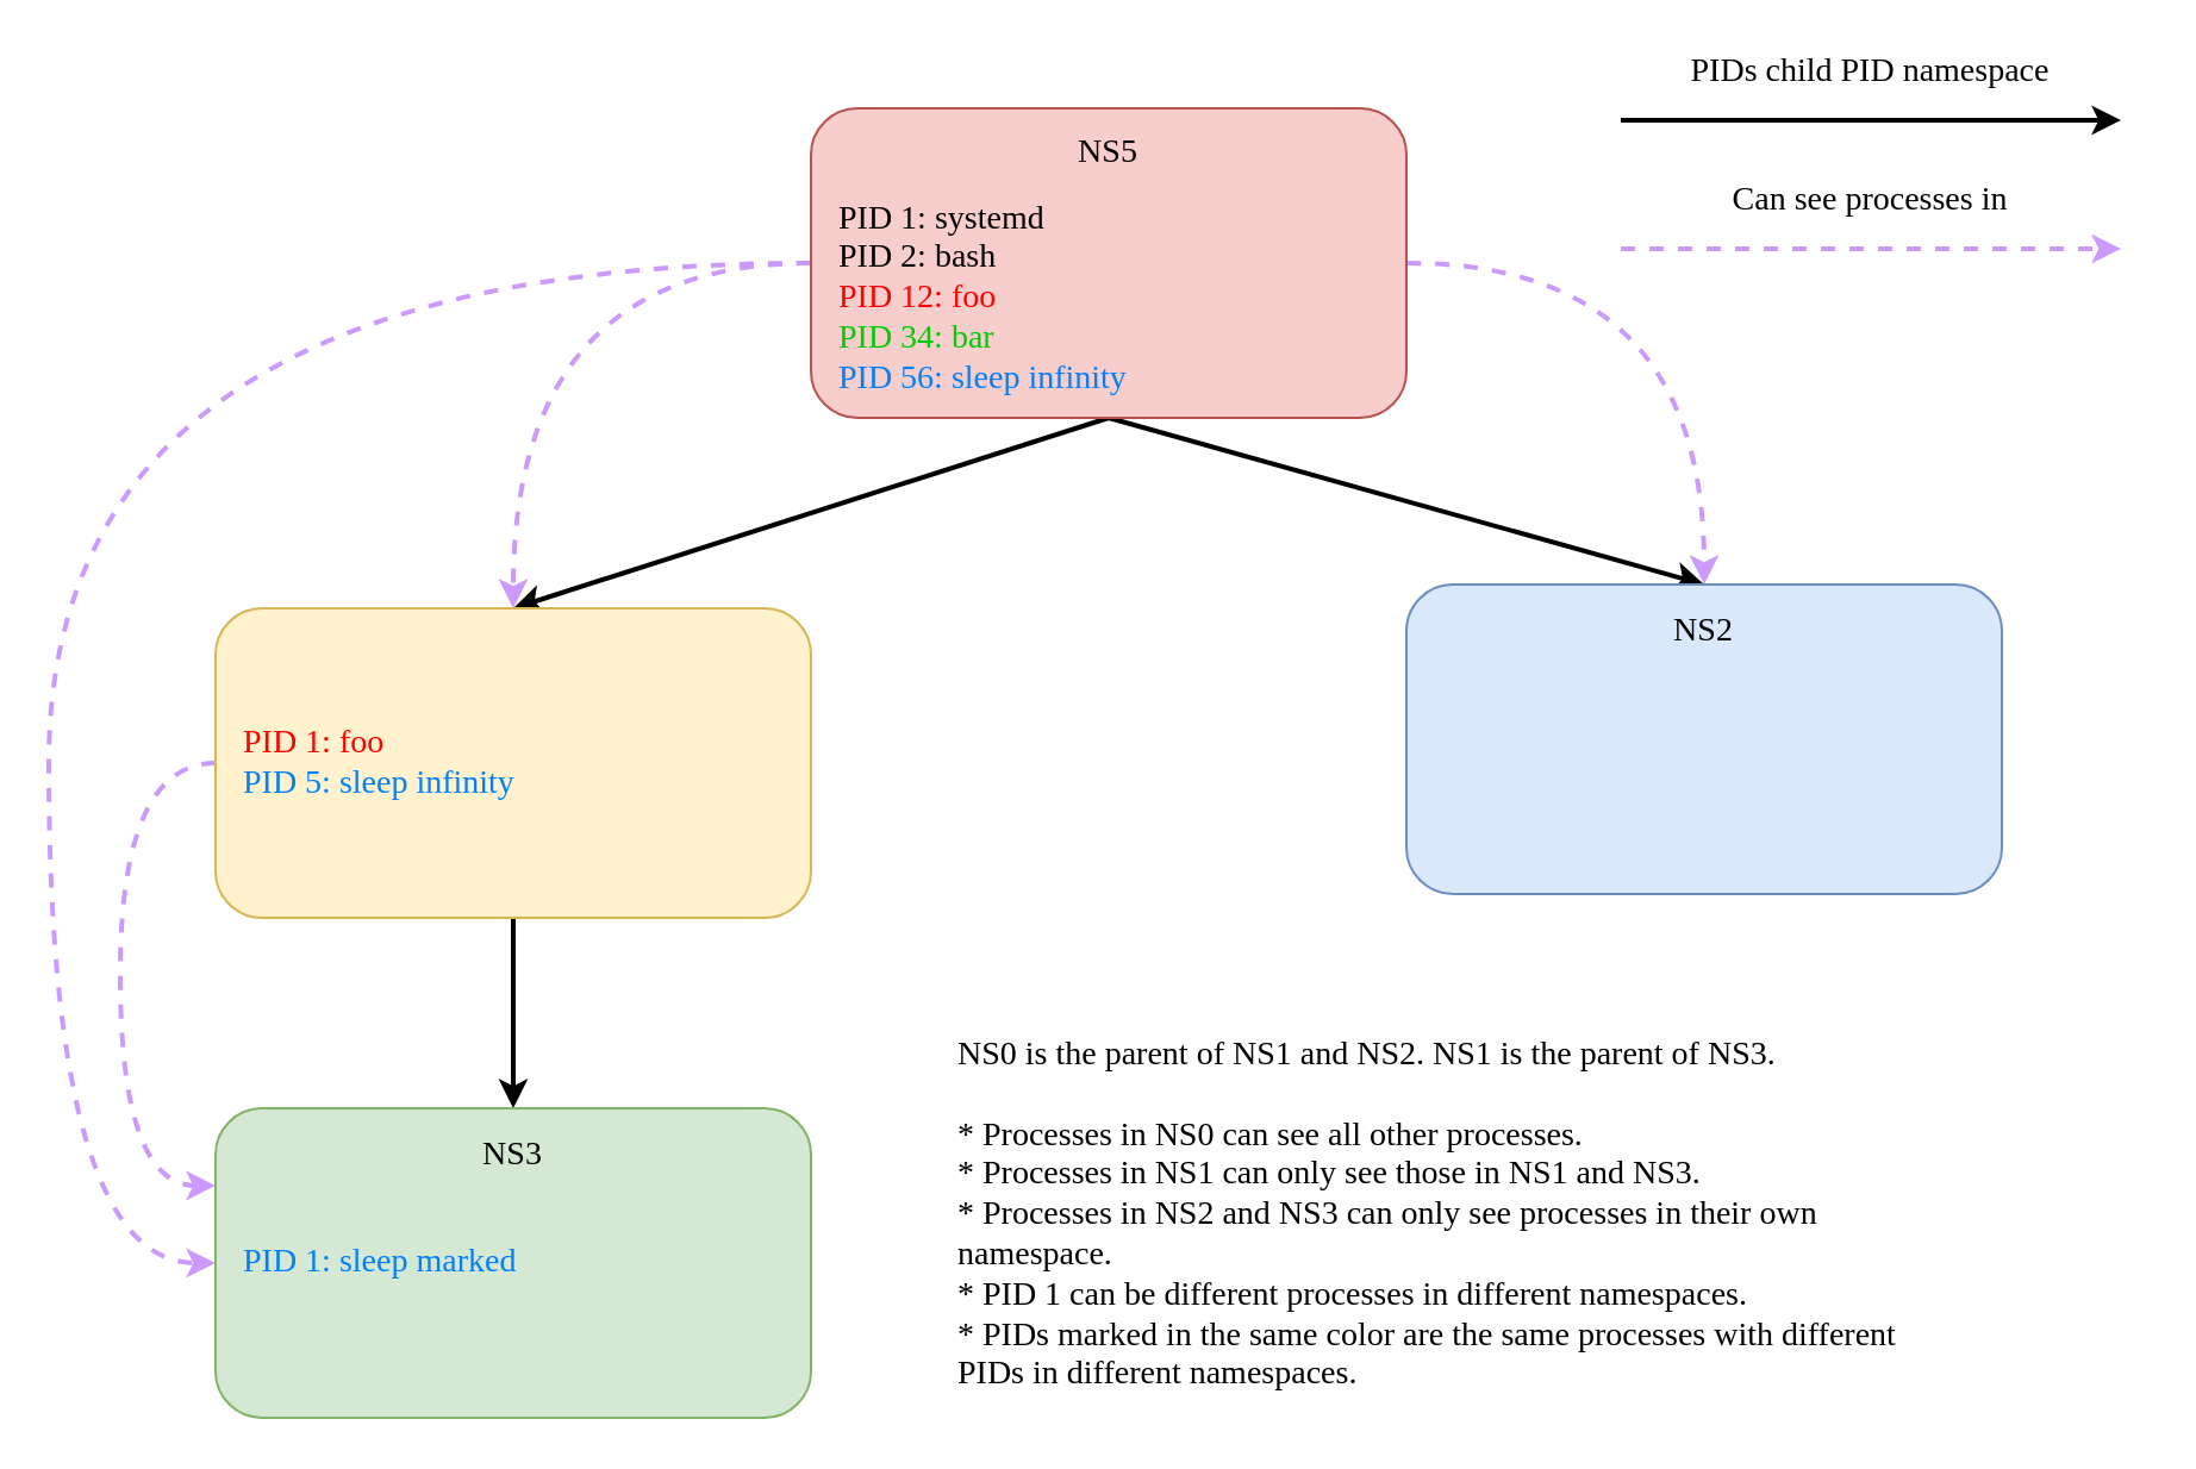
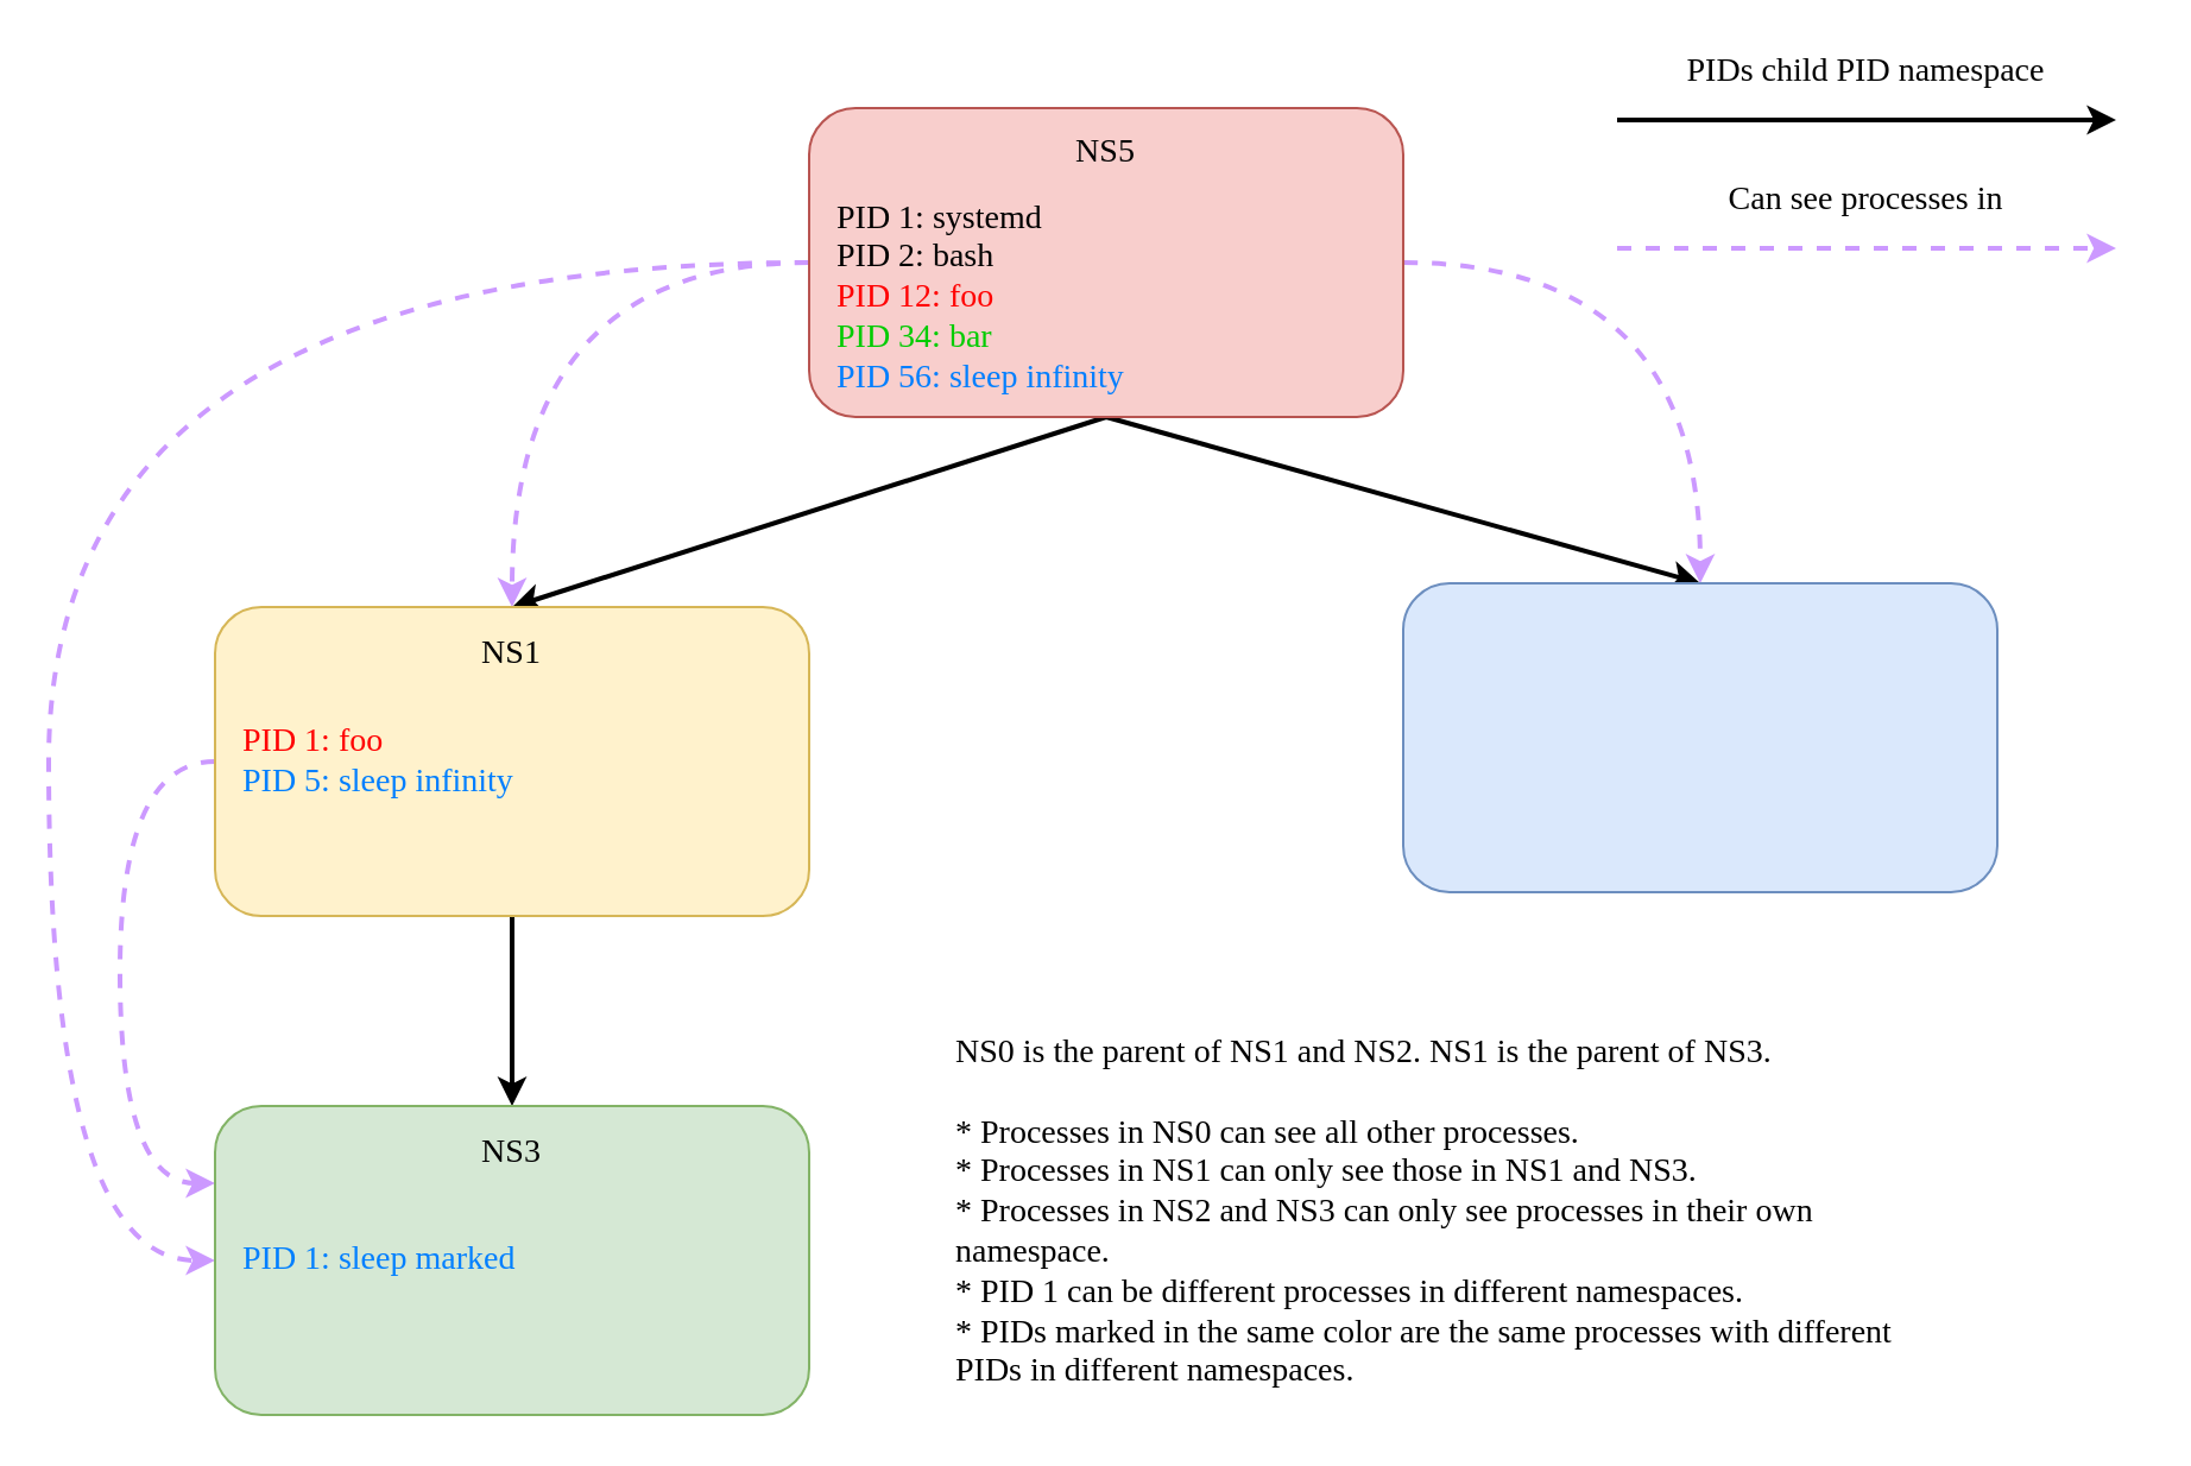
  <mxCell id="0" />
  <mxCell id="1" parent="0" />
  <mxCell id="2" style="rounded=0;orthogonalLoop=1;jettySize=auto;html=1;exitX=0.5;exitY=1;exitDx=0;exitDy=0;strokeWidth=2;entryX=0.5;entryY=0;entryDx=0;entryDy=0;" edge="1" parent="1" source="7" target="10"><mxGeometry relative="1" as="geometry" /></mxCell>
  <mxCell id="3" style="edgeStyle=none;rounded=0;orthogonalLoop=1;jettySize=auto;html=1;exitX=0.5;exitY=1;exitDx=0;exitDy=0;entryX=0.5;entryY=0;entryDx=0;entryDy=0;strokeWidth=2;" edge="1" parent="1" source="7" target="11"><mxGeometry relative="1" as="geometry" /></mxCell>
  <mxCell id="4" style="edgeStyle=orthogonalEdgeStyle;rounded=0;orthogonalLoop=1;jettySize=auto;html=1;exitX=0;exitY=0.5;exitDx=0;exitDy=0;entryX=0.5;entryY=0;entryDx=0;entryDy=0;strokeWidth=2;curved=1;dashed=1;strokeColor=#CC99FF;" edge="1" parent="1" source="7" target="10"><mxGeometry relative="1" as="geometry" /></mxCell>
  <mxCell id="5" style="edgeStyle=orthogonalEdgeStyle;rounded=0;orthogonalLoop=1;jettySize=auto;html=1;exitX=0;exitY=0.5;exitDx=0;exitDy=0;entryX=0;entryY=0.5;entryDx=0;entryDy=0;strokeColor=#CC99FF;strokeWidth=2;curved=1;dashed=1;" edge="1" parent="1" source="7" target="12"><mxGeometry relative="1" as="geometry"><Array as="points"><mxPoint x="20" y="110" /><mxPoint x="20" y="530" /></Array></mxGeometry></mxCell>
  <mxCell id="6" style="edgeStyle=orthogonalEdgeStyle;curved=1;rounded=0;orthogonalLoop=1;jettySize=auto;html=1;exitX=1;exitY=0.5;exitDx=0;exitDy=0;entryX=0.5;entryY=0;entryDx=0;entryDy=0;dashed=1;strokeColor=#CC99FF;strokeWidth=2;" edge="1" parent="1" source="7" target="11"><mxGeometry relative="1" as="geometry" /></mxCell>
  <mxCell id="7" value="&lt;font style=&quot;font-size: 20px&quot; face=&quot;Comic Sans MS&quot;&gt;&lt;br&gt;&lt;br&gt;&lt;/font&gt;" style="rounded=1;whiteSpace=wrap;html=1;fillColor=#f8cecc;strokeColor=#b85450;" vertex="1" parent="1"><mxGeometry x="340" y="45" width="250" height="130" as="geometry" /></mxCell>
  <mxCell id="8" style="edgeStyle=none;rounded=0;orthogonalLoop=1;jettySize=auto;html=1;exitX=0.5;exitY=1;exitDx=0;exitDy=0;strokeWidth=2;" edge="1" parent="1" source="10" target="12"><mxGeometry relative="1" as="geometry" /></mxCell>
  <mxCell id="9" style="edgeStyle=orthogonalEdgeStyle;curved=1;rounded=0;orthogonalLoop=1;jettySize=auto;html=1;exitX=0;exitY=0.5;exitDx=0;exitDy=0;entryX=0;entryY=0.25;entryDx=0;entryDy=0;dashed=1;strokeColor=#CC99FF;strokeWidth=2;" edge="1" parent="1" source="10" target="12"><mxGeometry relative="1" as="geometry"><Array as="points"><mxPoint x="50" y="320" /><mxPoint x="50" y="498" /></Array></mxGeometry></mxCell>
  <mxCell id="10" value="&lt;font style=&quot;font-size: 20px&quot; face=&quot;Comic Sans MS&quot;&gt;&lt;br&gt;&lt;br&gt;&lt;/font&gt;" style="rounded=1;whiteSpace=wrap;html=1;fillColor=#fff2cc;strokeColor=#d6b656;" vertex="1" parent="1"><mxGeometry x="90" y="255" width="250" height="130" as="geometry" /></mxCell>
  <mxCell id="11" value="&lt;font style=&quot;font-size: 20px&quot; face=&quot;Comic Sans MS&quot;&gt;&lt;br&gt;&lt;br&gt;&lt;/font&gt;" style="rounded=1;whiteSpace=wrap;html=1;fillColor=#dae8fc;strokeColor=#6c8ebf;" vertex="1" parent="1"><mxGeometry x="590" y="245" width="250" height="130" as="geometry" /></mxCell>
  <mxCell id="12" value="&lt;font style=&quot;font-size: 20px&quot; face=&quot;Comic Sans MS&quot;&gt;&lt;br&gt;&lt;br&gt;&lt;/font&gt;" style="rounded=1;whiteSpace=wrap;html=1;fillColor=#d5e8d4;strokeColor=#82b366;" vertex="1" parent="1"><mxGeometry x="90" y="465" width="250" height="130" as="geometry" /></mxCell>
  <mxCell id="13" style="rounded=0;orthogonalLoop=1;jettySize=auto;html=1;strokeWidth=2;" edge="1" parent="1"><mxGeometry relative="1" as="geometry"><mxPoint x="680" y="50" as="sourcePoint" /><mxPoint x="890" y="50" as="targetPoint" /></mxGeometry></mxCell>
  <mxCell id="14" value="&lt;font face=&quot;Comic Sans MS&quot; style=&quot;font-size: 14px&quot;&gt;PIDs child PID namespace&lt;/font&gt;" style="text;html=1;strokeColor=none;fillColor=none;align=center;verticalAlign=middle;whiteSpace=wrap;rounded=0;" vertex="1" parent="1"><mxGeometry x="670" y="20" width="230" height="20" as="geometry" /></mxCell>
  <mxCell id="15" style="rounded=0;orthogonalLoop=1;jettySize=auto;html=1;strokeWidth=2;dashed=1;strokeColor=#CC99FF;" edge="1" parent="1"><mxGeometry relative="1" as="geometry"><mxPoint x="680" y="104" as="sourcePoint" /><mxPoint x="890" y="104" as="targetPoint" /></mxGeometry></mxCell>
  <mxCell id="16" value="&lt;font face=&quot;Comic Sans MS&quot; style=&quot;font-size: 14px&quot;&gt;Can see processes in&lt;/font&gt;" style="text;html=1;strokeColor=none;fillColor=none;align=center;verticalAlign=middle;whiteSpace=wrap;rounded=0;" vertex="1" parent="1"><mxGeometry x="670" y="74" width="230" height="20" as="geometry" /></mxCell>
  <mxCell id="17" value="&lt;font face=&quot;Comic Sans MS&quot; style=&quot;font-size: 14px&quot;&gt;NS5&lt;/font&gt;" style="text;html=1;strokeColor=none;fillColor=none;align=center;verticalAlign=middle;whiteSpace=wrap;rounded=0;" vertex="1" parent="1"><mxGeometry x="350" y="54" width="230" height="20" as="geometry" /></mxCell>
  <mxCell id="18" value="&lt;font face=&quot;Comic Sans MS&quot; style=&quot;font-size: 14px&quot;&gt;PID 1: systemd&lt;br&gt;PID 2: bash&lt;br&gt;&lt;font color=&quot;#ff0000&quot;&gt;PID 12: foo&lt;br&gt;&lt;/font&gt;&lt;font color=&quot;#00cc00&quot;&gt;PID 34: bar&lt;br&gt;&lt;/font&gt;&lt;font color=&quot;#007fff&quot;&gt;PID 56: sleep infinity&lt;/font&gt;&lt;br&gt;&lt;/font&gt;" style="text;html=1;strokeColor=none;fillColor=none;align=left;verticalAlign=middle;whiteSpace=wrap;rounded=0;" vertex="1" parent="1"><mxGeometry x="350" y="85" width="230" height="80" as="geometry" /></mxCell>
  <mxCell id="19" value="&lt;font face=&quot;Comic Sans MS&quot; style=&quot;font-size: 14px&quot;&gt;&lt;font color=&quot;#ff0000&quot;&gt;PID 1: foo&lt;br&gt;&lt;/font&gt;&lt;font color=&quot;#007fff&quot;&gt;PID 5: sleep infinity&lt;/font&gt;&lt;br&gt;&lt;/font&gt;" style="text;html=1;strokeColor=none;fillColor=none;align=left;verticalAlign=middle;whiteSpace=wrap;rounded=0;" vertex="1" parent="1"><mxGeometry x="100" y="300" width="230" height="40" as="geometry" /></mxCell>
- <mxCell id="21" value="&lt;font face=&quot;Comic Sans MS&quot; style=&quot;font-size: 14px&quot;&gt;NS2&lt;/font&gt;" style="text;html=1;strokeColor=none;fillColor=none;align=center;verticalAlign=middle;whiteSpace=wrap;rounded=0;" vertex="1" parent="1"><mxGeometry x="600" y="255" width="230" height="20" as="geometry" /></mxCell>
+ <mxCell id="20" value="&lt;font face=&quot;Comic Sans MS&quot; style=&quot;font-size: 14px&quot;&gt;NS1&lt;/font&gt;" style="text;html=1;strokeColor=none;fillColor=none;align=center;verticalAlign=middle;whiteSpace=wrap;rounded=0;" vertex="1" parent="1"><mxGeometry x="100" y="265" width="230" height="20" as="geometry" /></mxCell>
  <mxCell id="22" value="&lt;font face=&quot;Comic Sans MS&quot; style=&quot;font-size: 14px&quot;&gt;NS3&lt;/font&gt;" style="text;html=1;strokeColor=none;fillColor=none;align=center;verticalAlign=middle;whiteSpace=wrap;rounded=0;" vertex="1" parent="1"><mxGeometry x="100" y="475" width="230" height="20" as="geometry" /></mxCell>
  <mxCell id="23" value="&lt;font face=&quot;Comic Sans MS&quot; style=&quot;font-size: 14px&quot;&gt;&lt;font color=&quot;#007fff&quot;&gt;PID 1: sleep marked&lt;/font&gt;&lt;br&gt;&lt;/font&gt;" style="text;html=1;strokeColor=none;fillColor=none;align=left;verticalAlign=middle;whiteSpace=wrap;rounded=0;" vertex="1" parent="1"><mxGeometry x="100" y="510" width="230" height="40" as="geometry" /></mxCell>
  <mxCell id="24" value="&lt;font face=&quot;Comic Sans MS&quot; style=&quot;font-size: 14px&quot;&gt;NS0 is the parent of NS1 and NS2. NS1 is the parent of NS3.&lt;br&gt;&lt;br&gt;* Processes in NS0 can see all other processes.&lt;br&gt;* Processes in NS1 can only see those in NS1 and NS3.&lt;br&gt;* Processes in NS2 and NS3 can only see processes in their own namespace.&lt;br&gt;* PID 1 can be different processes in different namespaces.&lt;br&gt;* PIDs marked in the same color are the same processes with different PIDs in different namespaces.&lt;br&gt;&lt;/font&gt;" style="text;html=1;strokeColor=none;fillColor=none;align=left;verticalAlign=middle;whiteSpace=wrap;rounded=0;" vertex="1" parent="1"><mxGeometry x="400" y="425" width="420" height="170" as="geometry" /></mxCell>
